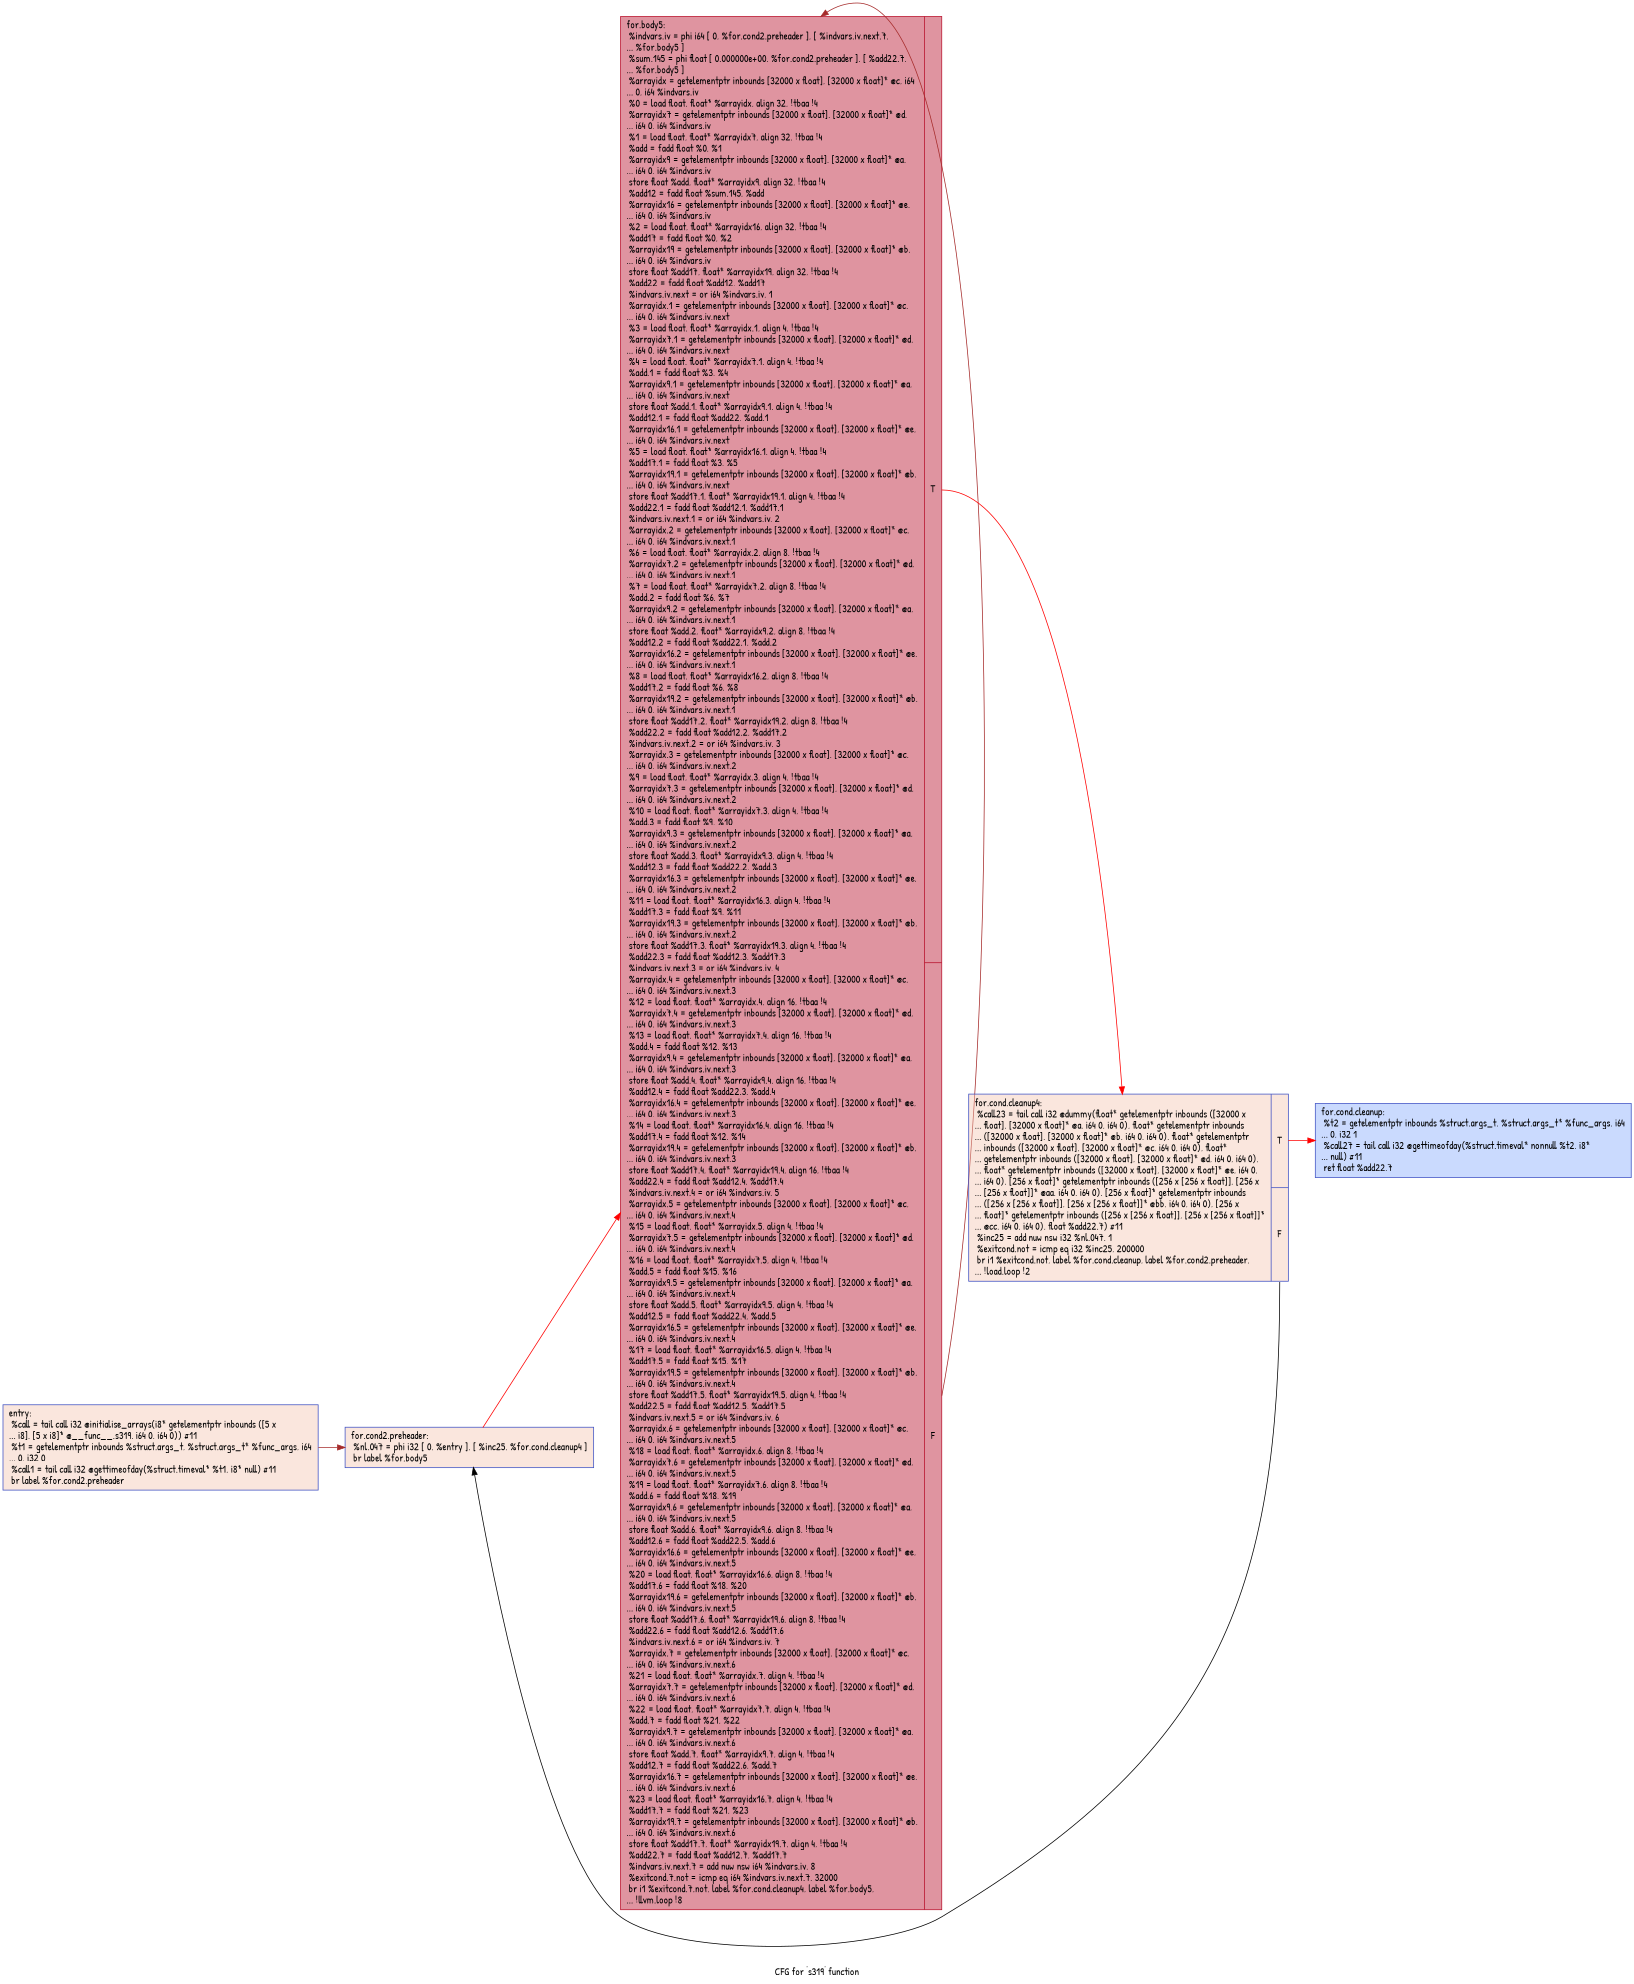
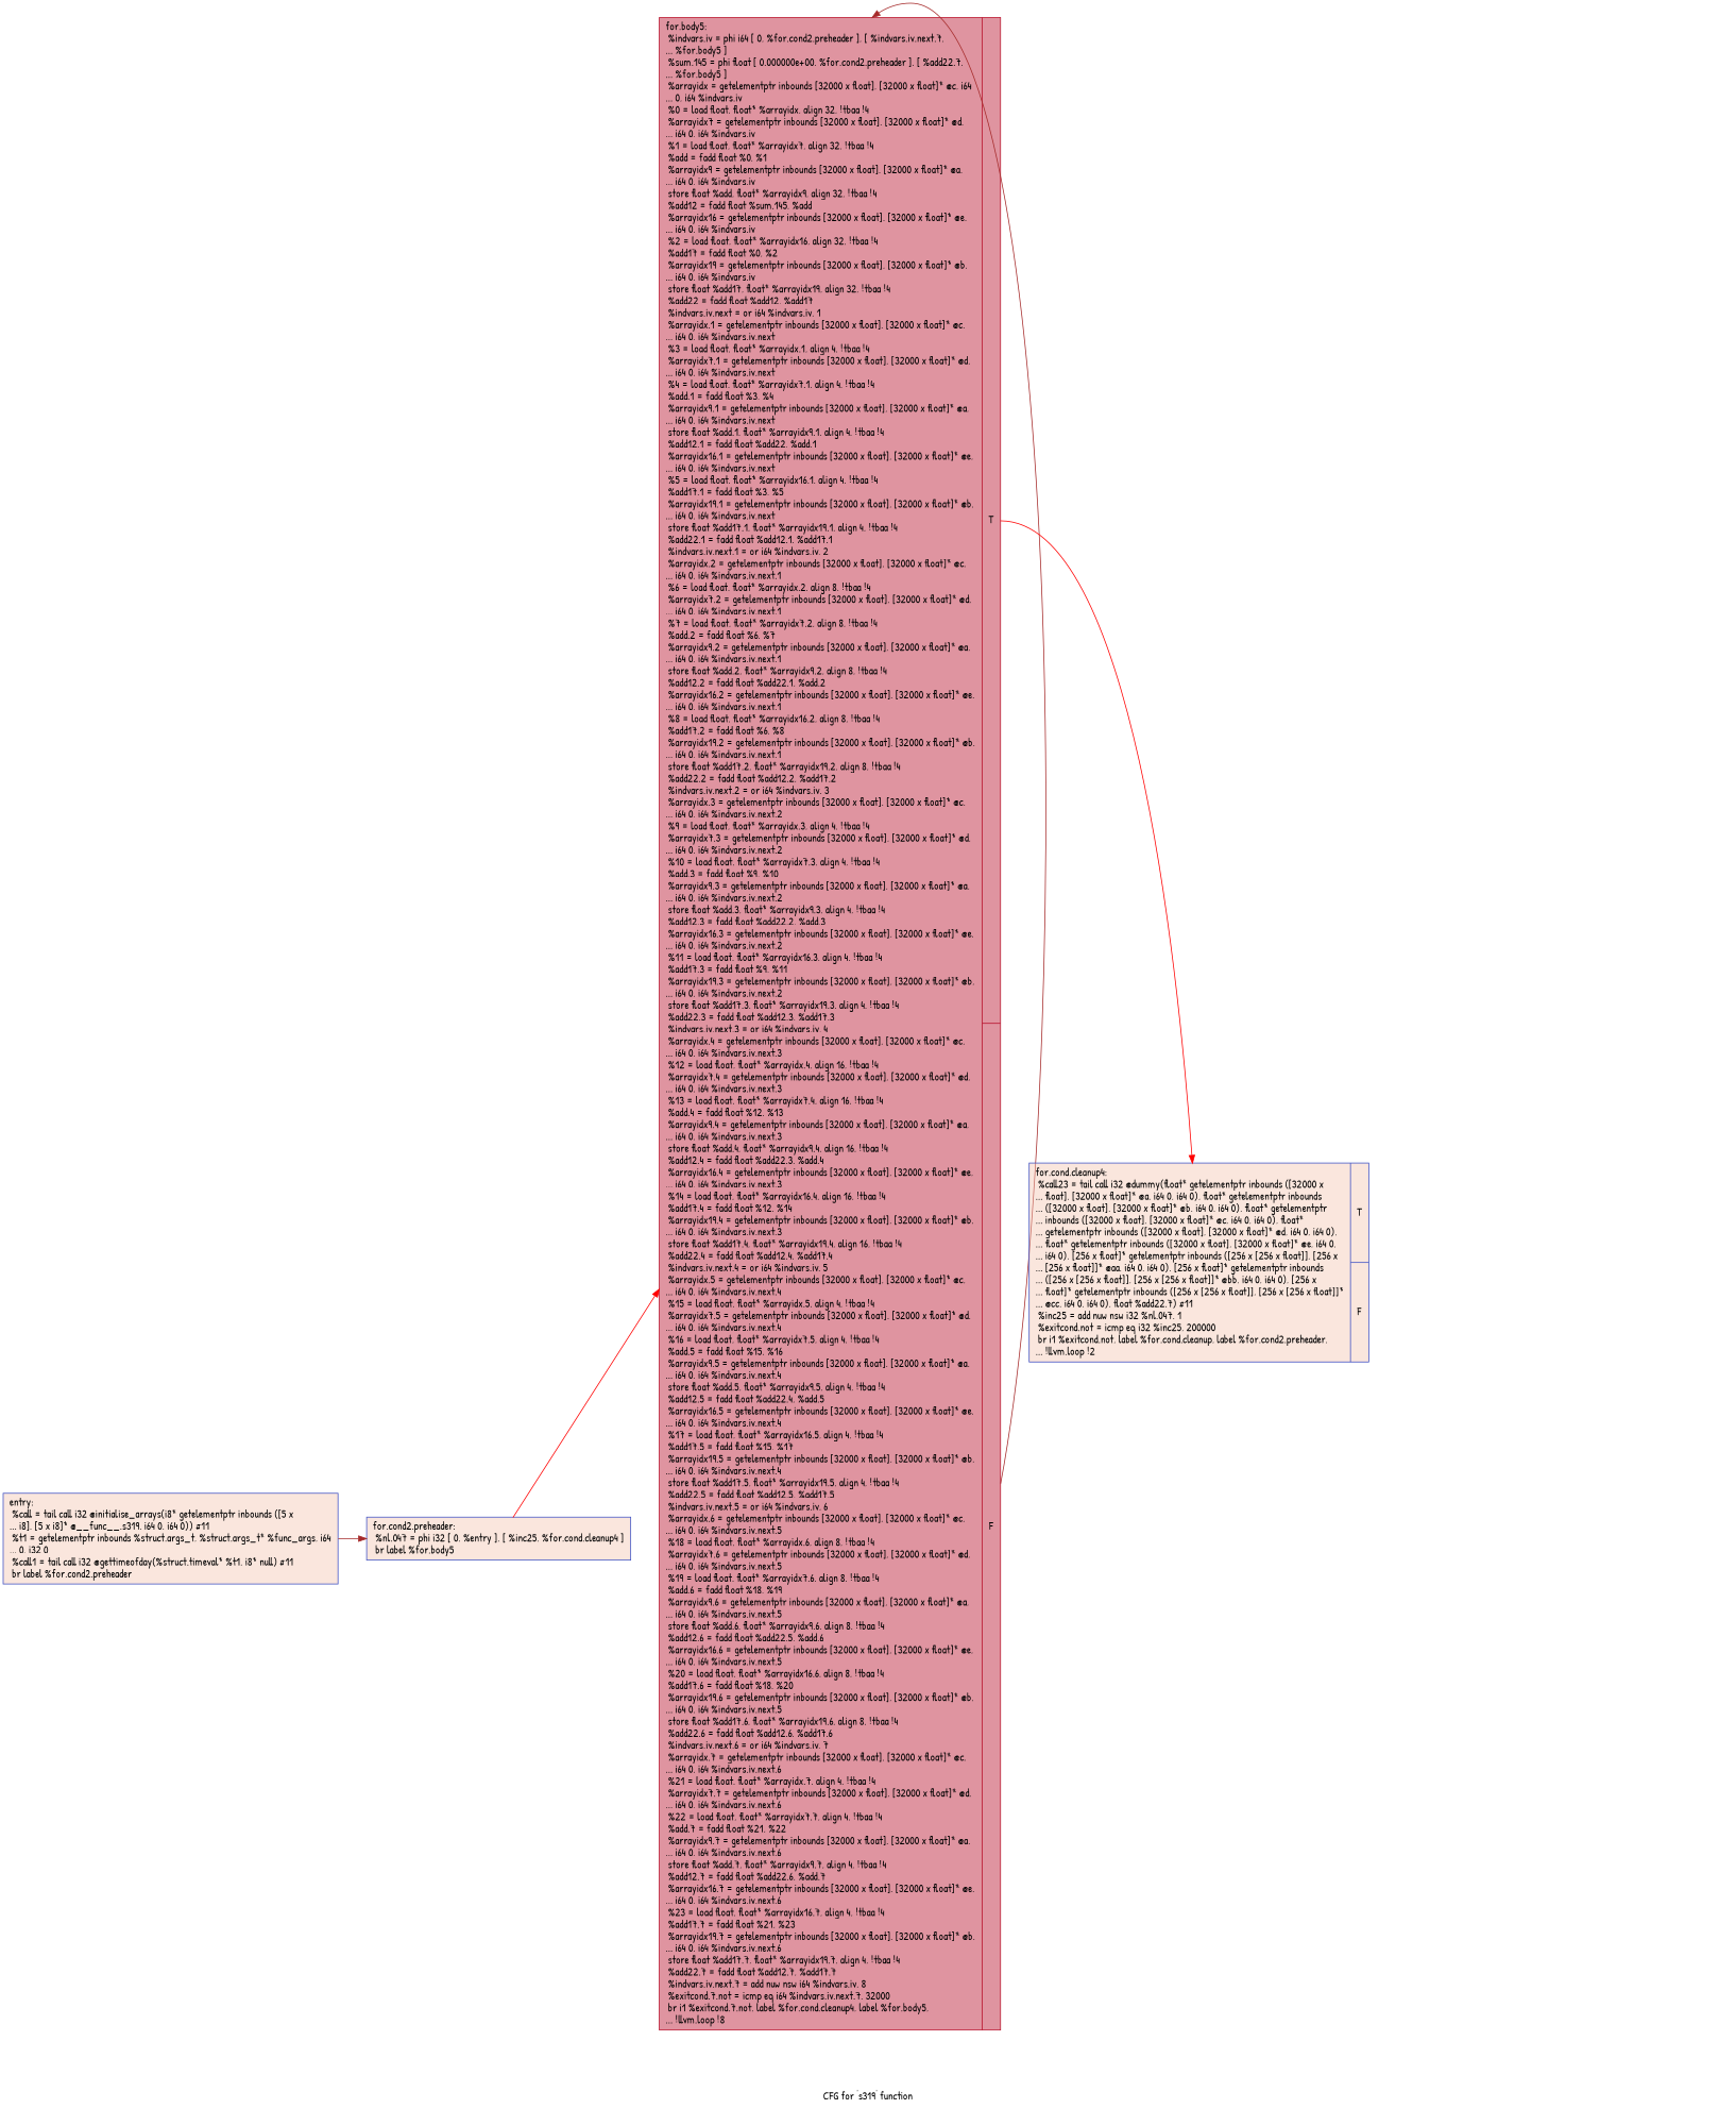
  digraph {
    fontname="Patrick Hand"
    label="CFG for 's319' function"
    rankdir=LR
    node [color="#3d50c3ff" fillcolor="#f3c7b170" fontname="Patrick Hand" shape=record style=filled]
    edge [color=red fontname="Patrick Hand"]
    n1 [label="{entry:\l  %call = tail call i32 @initialise_arrays(i8* getelementptr inbounds ([5 x\l... i8], [5 x i8]* @__func__.s319, i64 0, i64 0)) #11\l  %t1 = getelementptr inbounds %struct.args_t, %struct.args_t* %func_args, i64\l... 0, i32 0\l  %call1 = tail call i32 @gettimeofday(%struct.timeval* %t1, i8* null) #11\l  br label %for.cond2.preheader\l}"]
    n2 [label="{for.cond2.preheader:                              \l  %nl.047 = phi i32 [ 0, %entry ], [ %inc25, %for.cond.cleanup4 ]\l  br label %for.body5\l}"]
    n3 [color="#b70d28ff" fillcolor="#b70d2870" label="{for.body5:                                        \l  %indvars.iv = phi i64 [ 0, %for.cond2.preheader ], [ %indvars.iv.next.7,\l... %for.body5 ]\l  %sum.145 = phi float [ 0.000000e+00, %for.cond2.preheader ], [ %add22.7,\l... %for.body5 ]\l  %arrayidx = getelementptr inbounds [32000 x float], [32000 x float]* @c, i64\l... 0, i64 %indvars.iv\l  %0 = load float, float* %arrayidx, align 32, !tbaa !4\l  %arrayidx7 = getelementptr inbounds [32000 x float], [32000 x float]* @d,\l... i64 0, i64 %indvars.iv\l  %1 = load float, float* %arrayidx7, align 32, !tbaa !4\l  %add = fadd float %0, %1\l  %arrayidx9 = getelementptr inbounds [32000 x float], [32000 x float]* @a,\l... i64 0, i64 %indvars.iv\l  store float %add, float* %arrayidx9, align 32, !tbaa !4\l  %add12 = fadd float %sum.145, %add\l  %arrayidx16 = getelementptr inbounds [32000 x float], [32000 x float]* @e,\l... i64 0, i64 %indvars.iv\l  %2 = load float, float* %arrayidx16, align 32, !tbaa !4\l  %add17 = fadd float %0, %2\l  %arrayidx19 = getelementptr inbounds [32000 x float], [32000 x float]* @b,\l... i64 0, i64 %indvars.iv\l  store float %add17, float* %arrayidx19, align 32, !tbaa !4\l  %add22 = fadd float %add12, %add17\l  %indvars.iv.next = or i64 %indvars.iv, 1\l  %arrayidx.1 = getelementptr inbounds [32000 x float], [32000 x float]* @c,\l... i64 0, i64 %indvars.iv.next\l  %3 = load float, float* %arrayidx.1, align 4, !tbaa !4\l  %arrayidx7.1 = getelementptr inbounds [32000 x float], [32000 x float]* @d,\l... i64 0, i64 %indvars.iv.next\l  %4 = load float, float* %arrayidx7.1, align 4, !tbaa !4\l  %add.1 = fadd float %3, %4\l  %arrayidx9.1 = getelementptr inbounds [32000 x float], [32000 x float]* @a,\l... i64 0, i64 %indvars.iv.next\l  store float %add.1, float* %arrayidx9.1, align 4, !tbaa !4\l  %add12.1 = fadd float %add22, %add.1\l  %arrayidx16.1 = getelementptr inbounds [32000 x float], [32000 x float]* @e,\l... i64 0, i64 %indvars.iv.next\l  %5 = load float, float* %arrayidx16.1, align 4, !tbaa !4\l  %add17.1 = fadd float %3, %5\l  %arrayidx19.1 = getelementptr inbounds [32000 x float], [32000 x float]* @b,\l... i64 0, i64 %indvars.iv.next\l  store float %add17.1, float* %arrayidx19.1, align 4, !tbaa !4\l  %add22.1 = fadd float %add12.1, %add17.1\l  %indvars.iv.next.1 = or i64 %indvars.iv, 2\l  %arrayidx.2 = getelementptr inbounds [32000 x float], [32000 x float]* @c,\l... i64 0, i64 %indvars.iv.next.1\l  %6 = load float, float* %arrayidx.2, align 8, !tbaa !4\l  %arrayidx7.2 = getelementptr inbounds [32000 x float], [32000 x float]* @d,\l... i64 0, i64 %indvars.iv.next.1\l  %7 = load float, float* %arrayidx7.2, align 8, !tbaa !4\l  %add.2 = fadd float %6, %7\l  %arrayidx9.2 = getelementptr inbounds [32000 x float], [32000 x float]* @a,\l... i64 0, i64 %indvars.iv.next.1\l  store float %add.2, float* %arrayidx9.2, align 8, !tbaa !4\l  %add12.2 = fadd float %add22.1, %add.2\l  %arrayidx16.2 = getelementptr inbounds [32000 x float], [32000 x float]* @e,\l... i64 0, i64 %indvars.iv.next.1\l  %8 = load float, float* %arrayidx16.2, align 8, !tbaa !4\l  %add17.2 = fadd float %6, %8\l  %arrayidx19.2 = getelementptr inbounds [32000 x float], [32000 x float]* @b,\l... i64 0, i64 %indvars.iv.next.1\l  store float %add17.2, float* %arrayidx19.2, align 8, !tbaa !4\l  %add22.2 = fadd float %add12.2, %add17.2\l  %indvars.iv.next.2 = or i64 %indvars.iv, 3\l  %arrayidx.3 = getelementptr inbounds [32000 x float], [32000 x float]* @c,\l... i64 0, i64 %indvars.iv.next.2\l  %9 = load float, float* %arrayidx.3, align 4, !tbaa !4\l  %arrayidx7.3 = getelementptr inbounds [32000 x float], [32000 x float]* @d,\l... i64 0, i64 %indvars.iv.next.2\l  %10 = load float, float* %arrayidx7.3, align 4, !tbaa !4\l  %add.3 = fadd float %9, %10\l  %arrayidx9.3 = getelementptr inbounds [32000 x float], [32000 x float]* @a,\l... i64 0, i64 %indvars.iv.next.2\l  store float %add.3, float* %arrayidx9.3, align 4, !tbaa !4\l  %add12.3 = fadd float %add22.2, %add.3\l  %arrayidx16.3 = getelementptr inbounds [32000 x float], [32000 x float]* @e,\l... i64 0, i64 %indvars.iv.next.2\l  %11 = load float, float* %arrayidx16.3, align 4, !tbaa !4\l  %add17.3 = fadd float %9, %11\l  %arrayidx19.3 = getelementptr inbounds [32000 x float], [32000 x float]* @b,\l... i64 0, i64 %indvars.iv.next.2\l  store float %add17.3, float* %arrayidx19.3, align 4, !tbaa !4\l  %add22.3 = fadd float %add12.3, %add17.3\l  %indvars.iv.next.3 = or i64 %indvars.iv, 4\l  %arrayidx.4 = getelementptr inbounds [32000 x float], [32000 x float]* @c,\l... i64 0, i64 %indvars.iv.next.3\l  %12 = load float, float* %arrayidx.4, align 16, !tbaa !4\l  %arrayidx7.4 = getelementptr inbounds [32000 x float], [32000 x float]* @d,\l... i64 0, i64 %indvars.iv.next.3\l  %13 = load float, float* %arrayidx7.4, align 16, !tbaa !4\l  %add.4 = fadd float %12, %13\l  %arrayidx9.4 = getelementptr inbounds [32000 x float], [32000 x float]* @a,\l... i64 0, i64 %indvars.iv.next.3\l  store float %add.4, float* %arrayidx9.4, align 16, !tbaa !4\l  %add12.4 = fadd float %add22.3, %add.4\l  %arrayidx16.4 = getelementptr inbounds [32000 x float], [32000 x float]* @e,\l... i64 0, i64 %indvars.iv.next.3\l  %14 = load float, float* %arrayidx16.4, align 16, !tbaa !4\l  %add17.4 = fadd float %12, %14\l  %arrayidx19.4 = getelementptr inbounds [32000 x float], [32000 x float]* @b,\l... i64 0, i64 %indvars.iv.next.3\l  store float %add17.4, float* %arrayidx19.4, align 16, !tbaa !4\l  %add22.4 = fadd float %add12.4, %add17.4\l  %indvars.iv.next.4 = or i64 %indvars.iv, 5\l  %arrayidx.5 = getelementptr inbounds [32000 x float], [32000 x float]* @c,\l... i64 0, i64 %indvars.iv.next.4\l  %15 = load float, float* %arrayidx.5, align 4, !tbaa !4\l  %arrayidx7.5 = getelementptr inbounds [32000 x float], [32000 x float]* @d,\l... i64 0, i64 %indvars.iv.next.4\l  %16 = load float, float* %arrayidx7.5, align 4, !tbaa !4\l  %add.5 = fadd float %15, %16\l  %arrayidx9.5 = getelementptr inbounds [32000 x float], [32000 x float]* @a,\l... i64 0, i64 %indvars.iv.next.4\l  store float %add.5, float* %arrayidx9.5, align 4, !tbaa !4\l  %add12.5 = fadd float %add22.4, %add.5\l  %arrayidx16.5 = getelementptr inbounds [32000 x float], [32000 x float]* @e,\l... i64 0, i64 %indvars.iv.next.4\l  %17 = load float, float* %arrayidx16.5, align 4, !tbaa !4\l  %add17.5 = fadd float %15, %17\l  %arrayidx19.5 = getelementptr inbounds [32000 x float], [32000 x float]* @b,\l... i64 0, i64 %indvars.iv.next.4\l  store float %add17.5, float* %arrayidx19.5, align 4, !tbaa !4\l  %add22.5 = fadd float %add12.5, %add17.5\l  %indvars.iv.next.5 = or i64 %indvars.iv, 6\l  %arrayidx.6 = getelementptr inbounds [32000 x float], [32000 x float]* @c,\l... i64 0, i64 %indvars.iv.next.5\l  %18 = load float, float* %arrayidx.6, align 8, !tbaa !4\l  %arrayidx7.6 = getelementptr inbounds [32000 x float], [32000 x float]* @d,\l... i64 0, i64 %indvars.iv.next.5\l  %19 = load float, float* %arrayidx7.6, align 8, !tbaa !4\l  %add.6 = fadd float %18, %19\l  %arrayidx9.6 = getelementptr inbounds [32000 x float], [32000 x float]* @a,\l... i64 0, i64 %indvars.iv.next.5\l  store float %add.6, float* %arrayidx9.6, align 8, !tbaa !4\l  %add12.6 = fadd float %add22.5, %add.6\l  %arrayidx16.6 = getelementptr inbounds [32000 x float], [32000 x float]* @e,\l... i64 0, i64 %indvars.iv.next.5\l  %20 = load float, float* %arrayidx16.6, align 8, !tbaa !4\l  %add17.6 = fadd float %18, %20\l  %arrayidx19.6 = getelementptr inbounds [32000 x float], [32000 x float]* @b,\l... i64 0, i64 %indvars.iv.next.5\l  store float %add17.6, float* %arrayidx19.6, align 8, !tbaa !4\l  %add22.6 = fadd float %add12.6, %add17.6\l  %indvars.iv.next.6 = or i64 %indvars.iv, 7\l  %arrayidx.7 = getelementptr inbounds [32000 x float], [32000 x float]* @c,\l... i64 0, i64 %indvars.iv.next.6\l  %21 = load float, float* %arrayidx.7, align 4, !tbaa !4\l  %arrayidx7.7 = getelementptr inbounds [32000 x float], [32000 x float]* @d,\l... i64 0, i64 %indvars.iv.next.6\l  %22 = load float, float* %arrayidx7.7, align 4, !tbaa !4\l  %add.7 = fadd float %21, %22\l  %arrayidx9.7 = getelementptr inbounds [32000 x float], [32000 x float]* @a,\l... i64 0, i64 %indvars.iv.next.6\l  store float %add.7, float* %arrayidx9.7, align 4, !tbaa !4\l  %add12.7 = fadd float %add22.6, %add.7\l  %arrayidx16.7 = getelementptr inbounds [32000 x float], [32000 x float]* @e,\l... i64 0, i64 %indvars.iv.next.6\l  %23 = load float, float* %arrayidx16.7, align 4, !tbaa !4\l  %add17.7 = fadd float %21, %23\l  %arrayidx19.7 = getelementptr inbounds [32000 x float], [32000 x float]* @b,\l... i64 0, i64 %indvars.iv.next.6\l  store float %add17.7, float* %arrayidx19.7, align 4, !tbaa !4\l  %add22.7 = fadd float %add12.7, %add17.7\l  %indvars.iv.next.7 = add nuw nsw i64 %indvars.iv, 8\l  %exitcond.7.not = icmp eq i64 %indvars.iv.next.7, 32000\l  br i1 %exitcond.7.not, label %for.cond.cleanup4, label %for.body5,\l... !llvm.loop !8\l|{<s0>T|<s1>F}}"]
-   n4 [label="{for.cond.cleanup4:                                \l  %call23 = tail call i32 @dummy(float* getelementptr inbounds ([32000 x\l... float], [32000 x float]* @a, i64 0, i64 0), float* getelementptr inbounds\l... ([32000 x float], [32000 x float]* @b, i64 0, i64 0), float* getelementptr\l... inbounds ([32000 x float], [32000 x float]* @c, i64 0, i64 0), float*\l... getelementptr inbounds ([32000 x float], [32000 x float]* @d, i64 0, i64 0),\l... float* getelementptr inbounds ([32000 x float], [32000 x float]* @e, i64 0,\l... i64 0), [256 x float]* getelementptr inbounds ([256 x [256 x float]], [256 x\l... [256 x float]]* @aa, i64 0, i64 0), [256 x float]* getelementptr inbounds\l... ([256 x [256 x float]], [256 x [256 x float]]* @bb, i64 0, i64 0), [256 x\l... float]* getelementptr inbounds ([256 x [256 x float]], [256 x [256 x float]]*\l... @cc, i64 0, i64 0), float %add22.7) #11\l  %inc25 = add nuw nsw i32 %nl.047, 1\l  %exitcond.not = icmp eq i32 %inc25, 200000\l  br i1 %exitcond.not, label %for.cond.cleanup, label %for.cond2.preheader,\l... !load.loop !2\l|{<s0>T|<s1>F}}"]
-   n5 [fillcolor="#88abfd70" label="{for.cond.cleanup:                                 \l  %t2 = getelementptr inbounds %struct.args_t, %struct.args_t* %func_args, i64\l... 0, i32 1\l  %call27 = tail call i32 @gettimeofday(%struct.timeval* nonnull %t2, i8*\l... null) #11\l  ret float %add22.7\l}"]
+   n4 [label="{for.cond.cleanup4:                                \l  %call23 = tail call i32 @dummy(float* getelementptr inbounds ([32000 x\l... float], [32000 x float]* @a, i64 0, i64 0), float* getelementptr inbounds\l... ([32000 x float], [32000 x float]* @b, i64 0, i64 0), float* getelementptr\l... inbounds ([32000 x float], [32000 x float]* @c, i64 0, i64 0), float*\l... getelementptr inbounds ([32000 x float], [32000 x float]* @d, i64 0, i64 0),\l... float* getelementptr inbounds ([32000 x float], [32000 x float]* @e, i64 0,\l... i64 0), [256 x float]* getelementptr inbounds ([256 x [256 x float]], [256 x\l... [256 x float]]* @aa, i64 0, i64 0), [256 x float]* getelementptr inbounds\l... ([256 x [256 x float]], [256 x [256 x float]]* @bb, i64 0, i64 0), [256 x\l... float]* getelementptr inbounds ([256 x [256 x float]], [256 x [256 x float]]*\l... @cc, i64 0, i64 0), float %add22.7) #11\l  %inc25 = add nuw nsw i32 %nl.047, 1\l  %exitcond.not = icmp eq i32 %inc25, 200000\l  br i1 %exitcond.not, label %for.cond.cleanup, label %for.cond2.preheader,\l... !llvm.loop !2\l|{<s0>T|<s1>F}}"]
    n1 -> n2 [color=brown]
    n2 -> n3
    n3 -> n3 [color=brown tailport=s1]
    n3 -> n4 [tailport=s0]
-   n4 -> n2 [color=black tailport=s1]
-   n4 -> n5 [tailport=s0]
  }
